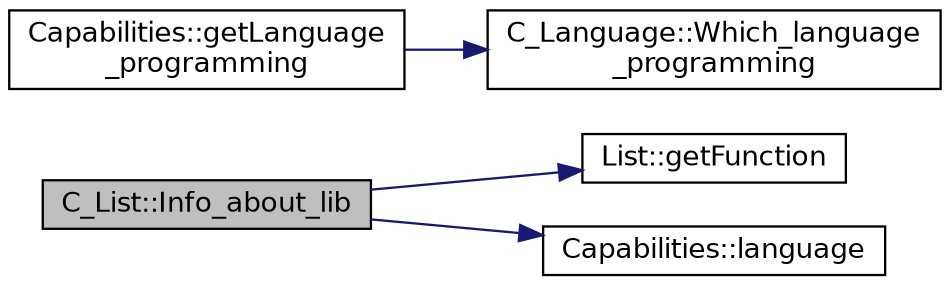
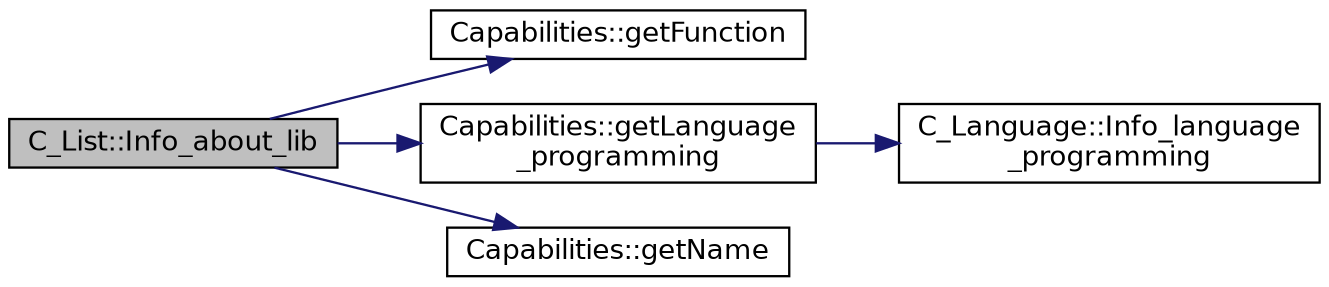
  digraph {
    rankdir=LR
    node [color=black fillcolor=white fontname=Helvetica fontsize=12 shape=record style=filled]
    edge [color=midnightblue fontname=Helvetica fontsize=12 labelfontname=Helvetica labelfontsize=12 style=solid]
    n1 [fillcolor=grey75 fontcolor=black height=0.2 label="C_List::Info_about_lib" width=0.4]
-   n2 [height=0.2 label="List::getFunction" width=0.4]
+   n2 [height=0.2 label="Capabilities::getFunction" width=0.4]
    n3 [height=0.2 label="Capabilities::getLanguage\l_programming" width=0.4]
-   n4 [height=0.2 label="Capabilities::language" width=0.4]
-   n5 [height=0.2 label="C_Language::Which_language\l_programming" width=0.4]
+   n4 [height=0.2 label="Capabilities::getName" width=0.4]
+   n5 [height=0.2 label="C_Language::Info_language\l_programming" width=0.4]
    n1 -> n2
+   n1 -> n3
    n1 -> n4
    n3 -> n5
  }
